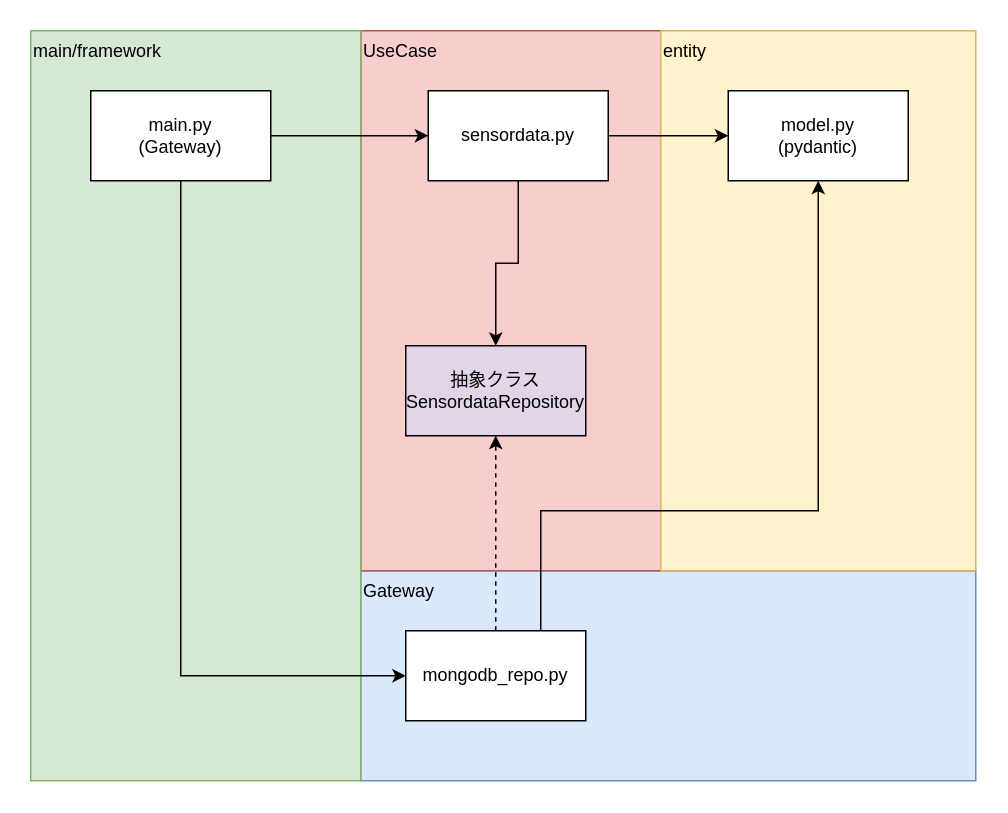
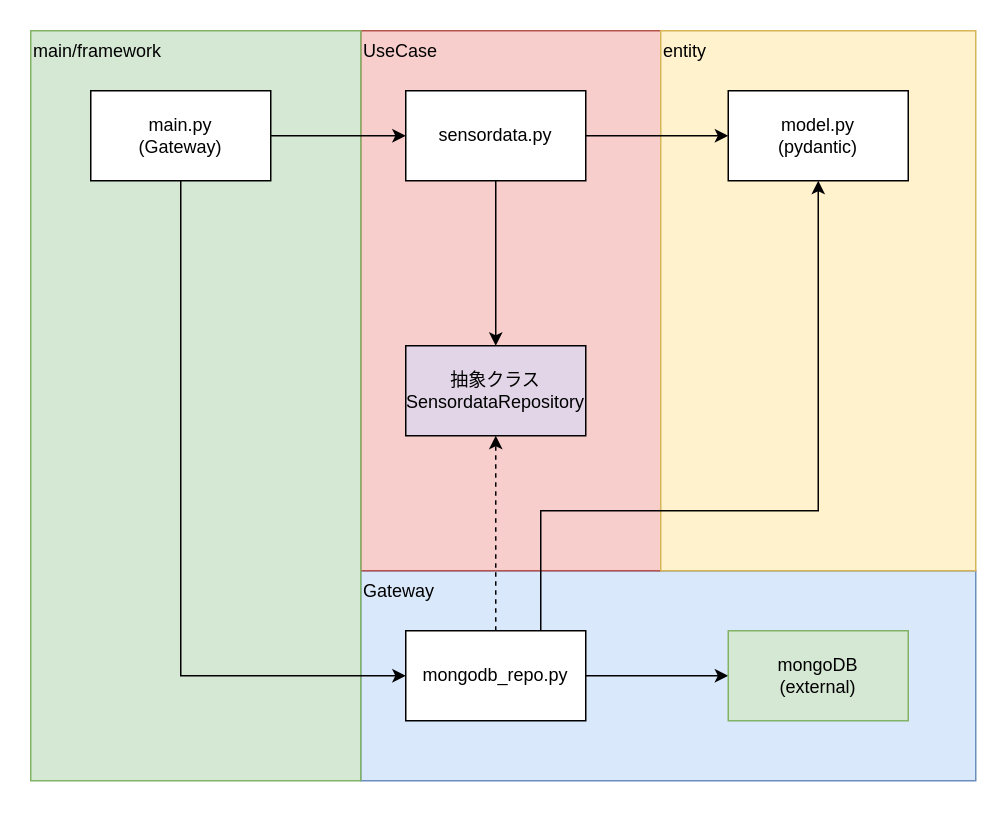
  <mxCell id="0" />
  <mxCell id="1" parent="0" />
  <mxCell id="2" value="Gateway" style="rounded=0;whiteSpace=wrap;html=1;fillColor=#dae8fc;strokeColor=#6c8ebf;align=left;verticalAlign=top;" vertex="1" parent="1"><mxGeometry x="240" y="380" width="410" height="140" as="geometry" /></mxCell>
  <mxCell id="3" value="UseCase" style="rounded=0;whiteSpace=wrap;html=1;align=left;verticalAlign=top;fillColor=#f8cecc;strokeColor=#b85450;" vertex="1" parent="1"><mxGeometry x="240" y="20" width="200" height="360" as="geometry" /></mxCell>
  <mxCell id="4" value="entity" style="rounded=0;whiteSpace=wrap;html=1;align=left;verticalAlign=top;fillColor=#fff2cc;strokeColor=#d6b656;" vertex="1" parent="1"><mxGeometry x="440" y="20" width="210" height="360" as="geometry" /></mxCell>
  <mxCell id="5" value="main/framework" style="rounded=0;whiteSpace=wrap;html=1;align=left;labelPosition=center;verticalLabelPosition=middle;verticalAlign=top;fillColor=#d5e8d4;strokeColor=#82b366;" vertex="1" parent="1"><mxGeometry x="20" y="20" width="220" height="500" as="geometry" /></mxCell>
  <mxCell id="6" style="edgeStyle=orthogonalEdgeStyle;rounded=0;orthogonalLoop=1;jettySize=auto;html=1;exitX=0.5;exitY=1;exitDx=0;exitDy=0;entryX=0;entryY=0.5;entryDx=0;entryDy=0;" edge="1" parent="1" source="8" target="16"><mxGeometry relative="1" as="geometry" /></mxCell>
  <mxCell id="7" style="edgeStyle=orthogonalEdgeStyle;rounded=0;orthogonalLoop=1;jettySize=auto;html=1;exitX=1;exitY=0.5;exitDx=0;exitDy=0;" edge="1" parent="1" source="8" target="11"><mxGeometry relative="1" as="geometry" /></mxCell>
  <mxCell id="8" value="main.py&lt;br&gt;(Gateway)" style="rounded=0;whiteSpace=wrap;html=1;" vertex="1" parent="1"><mxGeometry x="60" y="60" width="120" height="60" as="geometry" /></mxCell>
  <mxCell id="9" style="edgeStyle=orthogonalEdgeStyle;rounded=0;orthogonalLoop=1;jettySize=auto;html=1;exitX=0.5;exitY=1;exitDx=0;exitDy=0;" edge="1" parent="1" source="11" target="18"><mxGeometry relative="1" as="geometry" /></mxCell>
  <mxCell id="10" style="edgeStyle=orthogonalEdgeStyle;rounded=0;orthogonalLoop=1;jettySize=auto;html=1;exitX=1;exitY=0.5;exitDx=0;exitDy=0;entryX=0;entryY=0.5;entryDx=0;entryDy=0;" edge="1" parent="1" source="11" target="12"><mxGeometry relative="1" as="geometry" /></mxCell>
- <mxCell id="11" value="sensordata.py" style="rounded=0;whiteSpace=wrap;html=1;" vertex="1" parent="1"><mxGeometry x="285" y="60" width="120" height="60" as="geometry" /></mxCell>
+ <mxCell id="11" value="sensordata.py" style="rounded=0;whiteSpace=wrap;html=1;" vertex="1" parent="1"><mxGeometry x="270" y="60" width="120" height="60" as="geometry" /></mxCell>
  <mxCell id="12" value="model.py&lt;br&gt;(pydantic)" style="rounded=0;whiteSpace=wrap;html=1;" vertex="1" parent="1"><mxGeometry x="485" y="60" width="120" height="60" as="geometry" /></mxCell>
+ <mxCell id="13" style="edgeStyle=orthogonalEdgeStyle;rounded=0;orthogonalLoop=1;jettySize=auto;html=1;exitX=1;exitY=0.5;exitDx=0;exitDy=0;entryX=0;entryY=0.5;entryDx=0;entryDy=0;" edge="1" parent="1" source="16" target="17"><mxGeometry relative="1" as="geometry" /></mxCell>
  <mxCell id="14" style="edgeStyle=orthogonalEdgeStyle;rounded=0;orthogonalLoop=1;jettySize=auto;html=1;exitX=0.5;exitY=0;exitDx=0;exitDy=0;dashed=1;" edge="1" parent="1" source="16" target="18"><mxGeometry relative="1" as="geometry" /></mxCell>
  <mxCell id="15" style="edgeStyle=orthogonalEdgeStyle;rounded=0;orthogonalLoop=1;jettySize=auto;html=1;exitX=0.75;exitY=0;exitDx=0;exitDy=0;entryX=0.5;entryY=1;entryDx=0;entryDy=0;" edge="1" parent="1" source="16" target="12"><mxGeometry relative="1" as="geometry"><Array as="points"><mxPoint x="360" y="340" /><mxPoint x="545" y="340" /></Array></mxGeometry></mxCell>
  <mxCell id="16" value="mongodb_repo.py" style="rounded=0;whiteSpace=wrap;html=1;" vertex="1" parent="1"><mxGeometry x="270" y="420" width="120" height="60" as="geometry" /></mxCell>
+ <mxCell id="17" value="mongoDB&lt;br&gt;(external)" style="rounded=0;whiteSpace=wrap;html=1;fillColor=#d5e8d4;strokeColor=#82b366;" vertex="1" parent="1"><mxGeometry x="485" y="420" width="120" height="60" as="geometry" /></mxCell>
  <mxCell id="18" value="抽象クラス&lt;br&gt;SensordataRepository" style="rounded=0;whiteSpace=wrap;html=1;fillColor=#e1d5e7;" vertex="1" parent="1"><mxGeometry x="270" y="230" width="120" height="60" as="geometry" /></mxCell>
